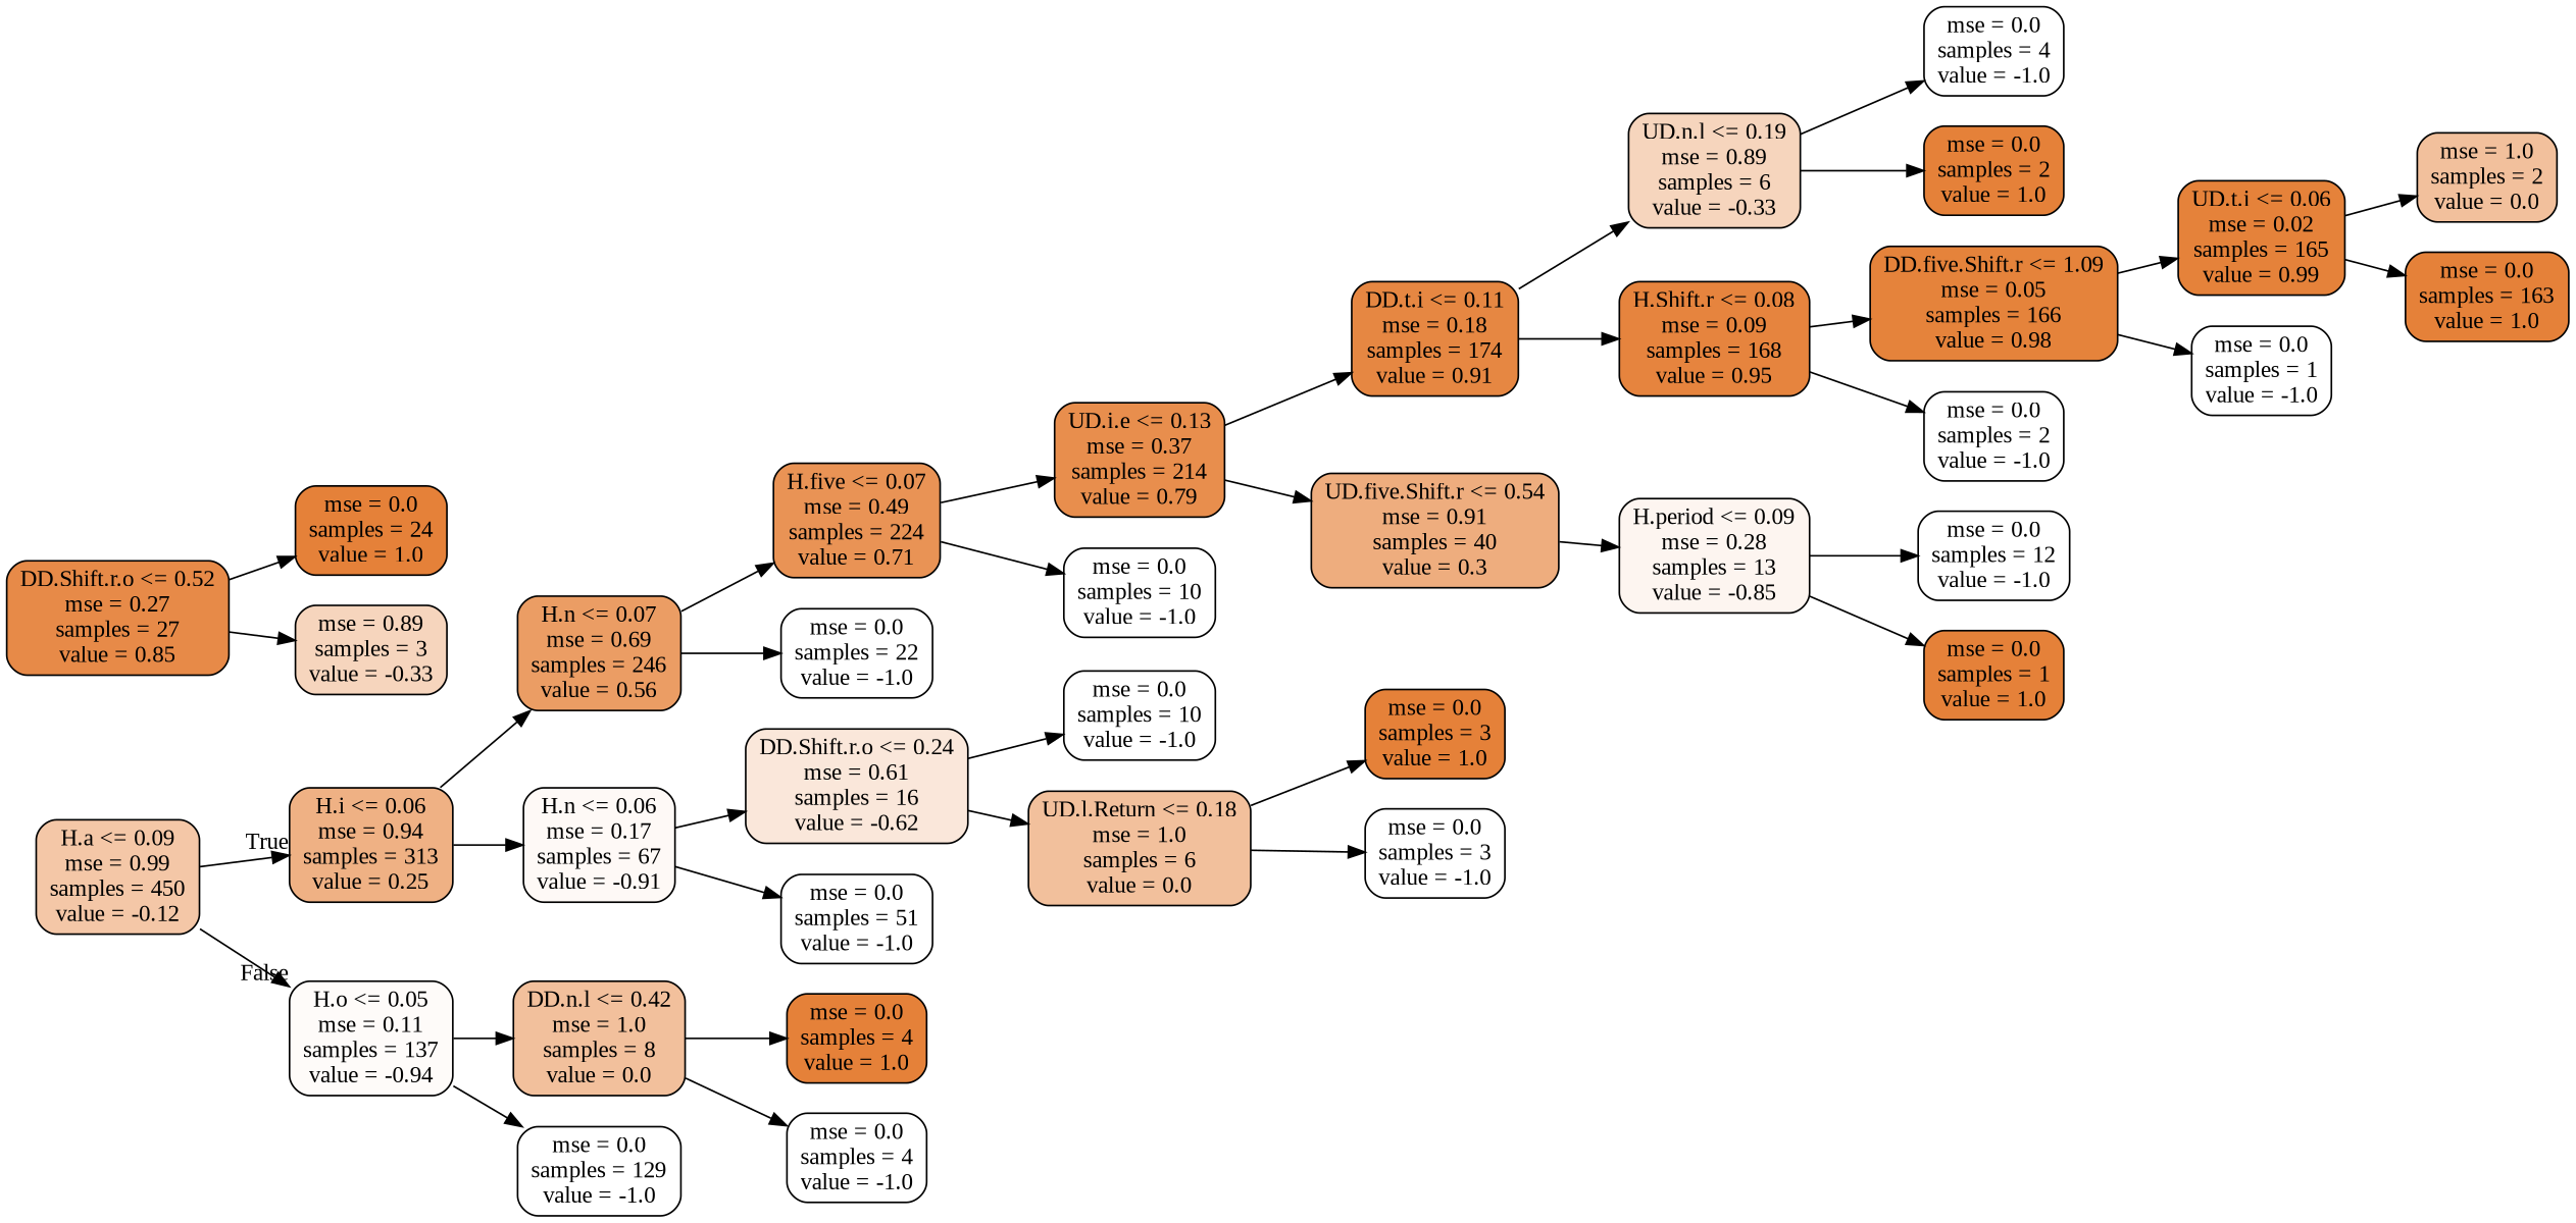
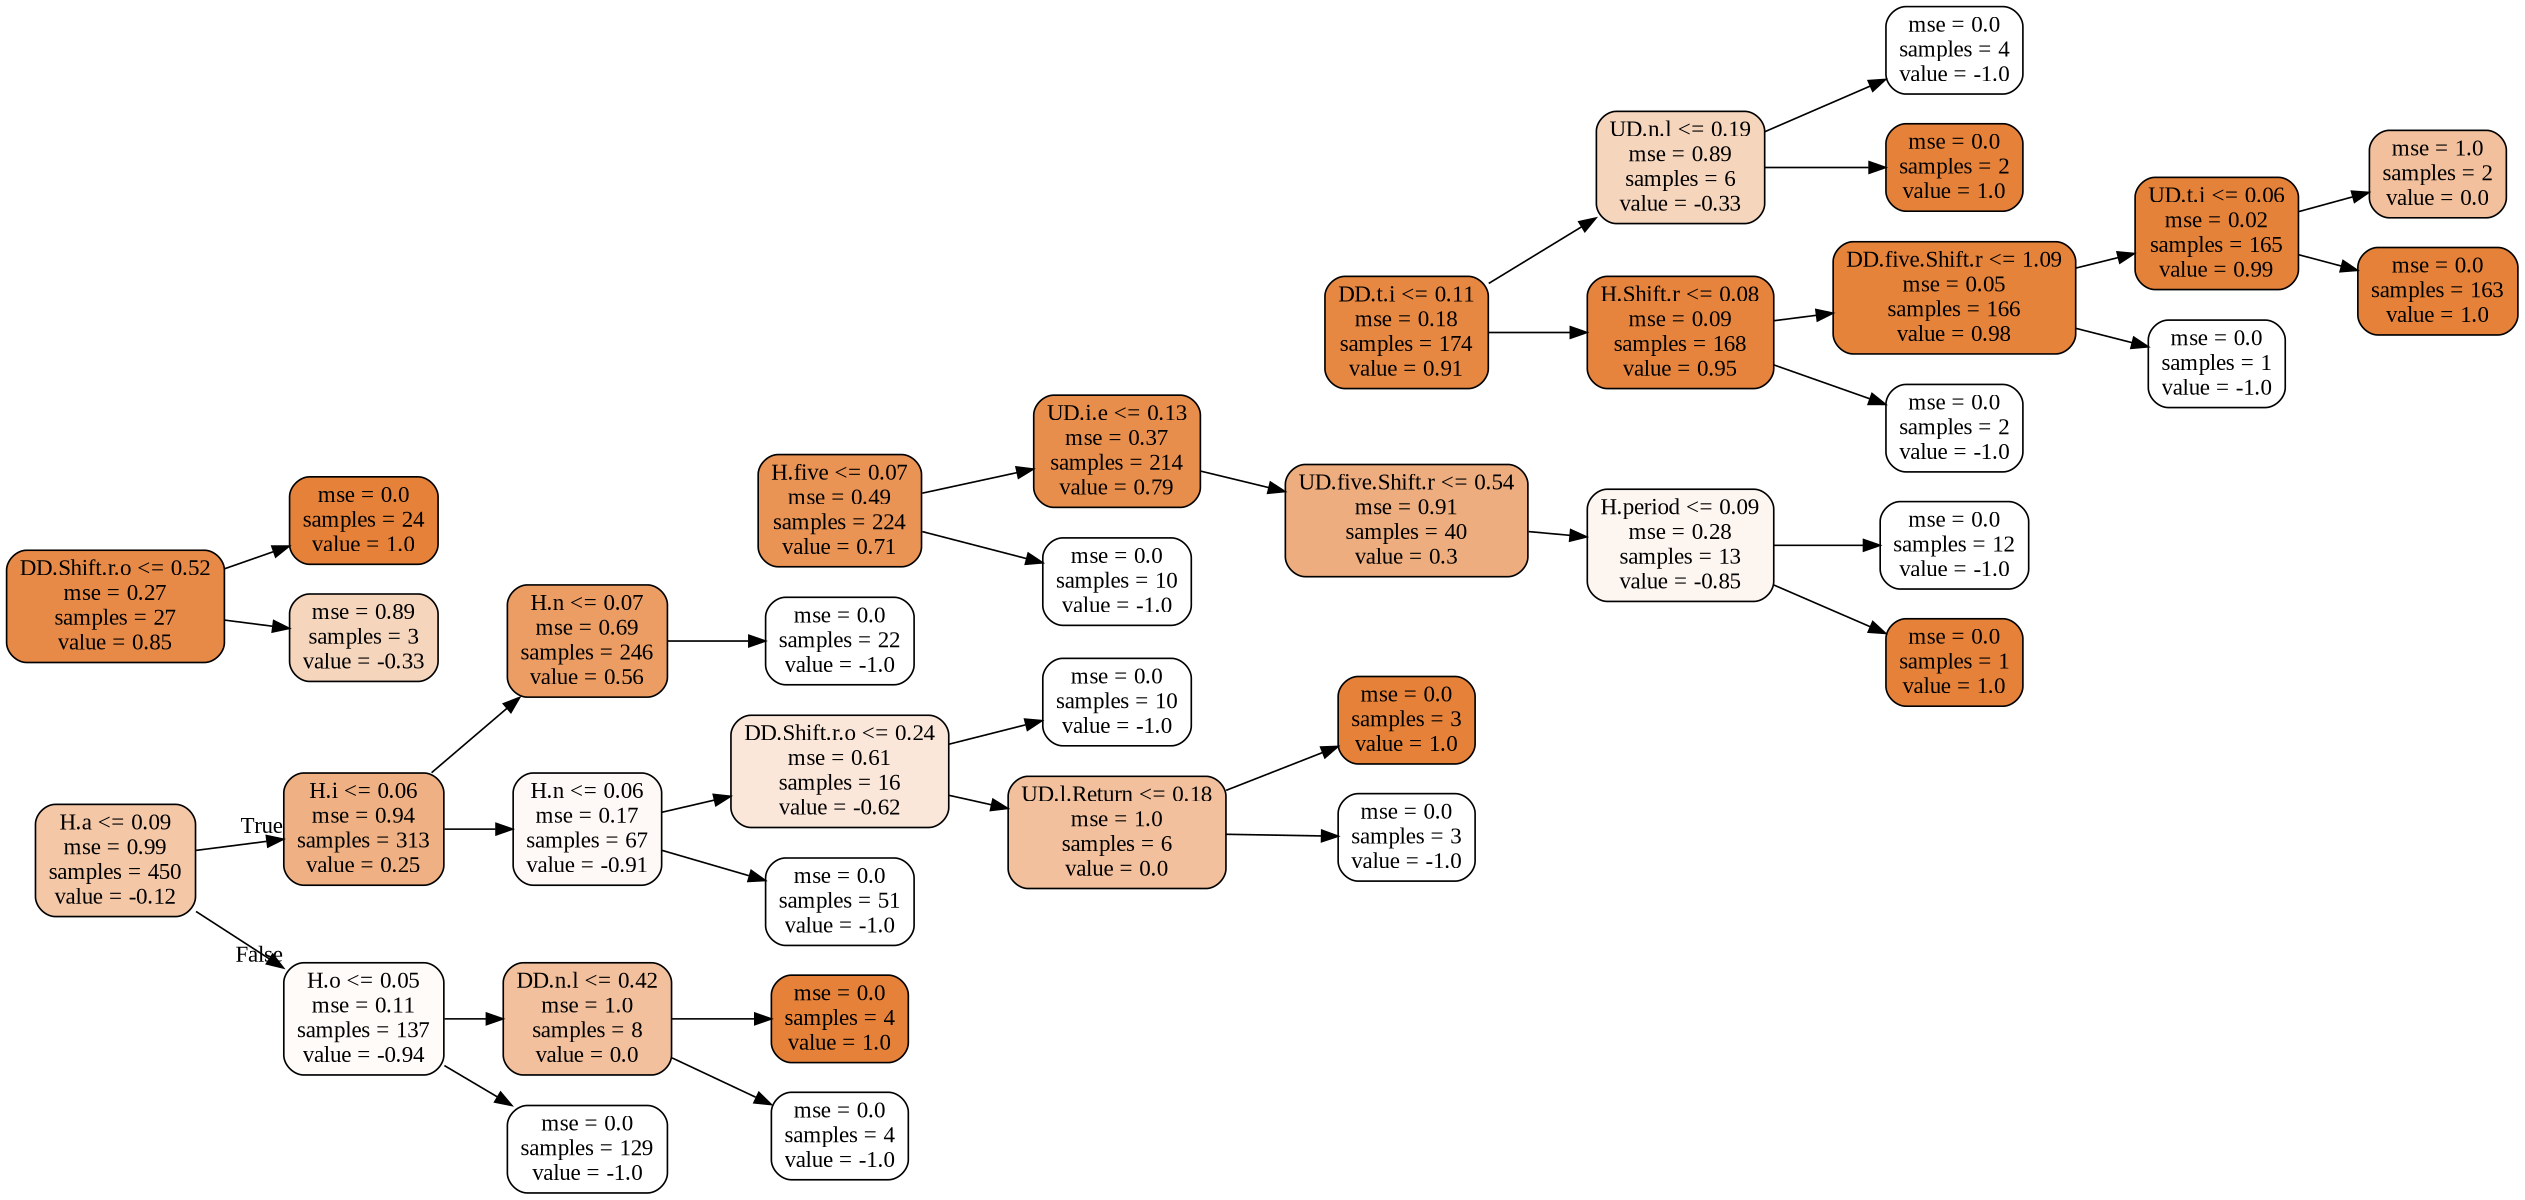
  digraph {
    fontname="Liberation Serif"
    rankdir=LR
    node [color=black fillcolor="#ffffff" fontname="Liberation Serif" shape=box style="filled, rounded"]
    edge [fontname="Liberation Serif"]
    n1 [fillcolor="#f4c7a7" label="H.a <= 0.09\nmse = 0.99\nsamples = 450\nvalue = -0.12"]
    n2 [fillcolor="#efb184" label="H.i <= 0.06\nmse = 0.94\nsamples = 313\nvalue = 0.25"]
    n3 [fillcolor="#fefbf9" label="H.o <= 0.05\nmse = 0.11\nsamples = 137\nvalue = -0.94"]
    n4 [fillcolor="#eb9d64" label="H.n <= 0.07\nmse = 0.69\nsamples = 246\nvalue = 0.56"]
    n5 [fillcolor="#fef9f6" label="H.n <= 0.06\nmse = 0.17\nsamples = 67\nvalue = -0.91"]
    n6 [fillcolor="#f2c09c" label="DD.n.l <= 0.42\nmse = 1.0\nsamples = 8\nvalue = 0.0"]
    n7 [label="mse = 0.0\nsamples = 129\nvalue = -1.0"]
    n8 [fillcolor="#e99355" label="H.five <= 0.07\nmse = 0.49\nsamples = 224\nvalue = 0.71"]
    n9 [label="mse = 0.0\nsamples = 22\nvalue = -1.0"]
    n10 [fillcolor="#fae7da" label="DD.Shift.r.o <= 0.24\nmse = 0.61\nsamples = 16\nvalue = -0.62"]
    n11 [label="mse = 0.0\nsamples = 51\nvalue = -1.0"]
    n12 [fillcolor="#e88e4d" label="UD.i.e <= 0.13\nmse = 0.37\nsamples = 214\nvalue = 0.79"]
    n13 [label="mse = 0.0\nsamples = 10\nvalue = -1.0"]
    n14 [fillcolor="#e68742" label="DD.t.i <= 0.11\nmse = 0.18\nsamples = 174\nvalue = 0.91"]
    n15 [fillcolor="#eead7e" label="UD.five.Shift.r <= 0.54\nmse = 0.91\nsamples = 40\nvalue = 0.3"]
    n16 [fillcolor="#f6d5bd" label="UD.n.l <= 0.19\nmse = 0.89\nsamples = 6\nvalue = -0.33"]
    n17 [fillcolor="#e6843e" label="H.Shift.r <= 0.08\nmse = 0.09\nsamples = 168\nvalue = 0.95"]
    n18 [fillcolor="#fdf5f0" label="H.period <= 0.09\nmse = 0.28\nsamples = 13\nvalue = -0.85"]
    n19 [label="mse = 0.0\nsamples = 4\nvalue = -1.0"]
    n20 [fillcolor="#e58139" label="mse = 0.0\nsamples = 2\nvalue = 1.0"]
    n21 [fillcolor="#e5833b" label="DD.five.Shift.r <= 1.09\nmse = 0.05\nsamples = 166\nvalue = 0.98"]
    n22 [label="mse = 0.0\nsamples = 2\nvalue = -1.0"]
    n23 [fillcolor="#e5823a" label="UD.t.i <= 0.06\nmse = 0.02\nsamples = 165\nvalue = 0.99"]
    n24 [label="mse = 0.0\nsamples = 1\nvalue = -1.0"]
    n25 [fillcolor="#f2c09c" label="mse = 1.0\nsamples = 2\nvalue = 0.0"]
    n26 [fillcolor="#e58139" label="mse = 0.0\nsamples = 163\nvalue = 1.0"]
    n27 [fillcolor="#e78a48" label="DD.Shift.r.o <= 0.52\nmse = 0.27\nsamples = 27\nvalue = 0.85"]
    n28 [fillcolor="#e58139" label="mse = 0.0\nsamples = 24\nvalue = 1.0"]
    n29 [fillcolor="#f6d5bd" label="mse = 0.89\nsamples = 3\nvalue = -0.33"]
    n30 [label="mse = 0.0\nsamples = 12\nvalue = -1.0"]
    n31 [fillcolor="#e58139" label="mse = 0.0\nsamples = 1\nvalue = 1.0"]
    n32 [label="mse = 0.0\nsamples = 10\nvalue = -1.0"]
    n33 [fillcolor="#f2c09c" label="UD.l.Return <= 0.18\nmse = 1.0\nsamples = 6\nvalue = 0.0"]
    n34 [fillcolor="#e58139" label="mse = 0.0\nsamples = 3\nvalue = 1.0"]
    n35 [label="mse = 0.0\nsamples = 3\nvalue = -1.0"]
    n36 [fillcolor="#e58139" label="mse = 0.0\nsamples = 4\nvalue = 1.0"]
    n37 [label="mse = 0.0\nsamples = 4\nvalue = -1.0"]
    n1 -> n2 [headlabel=True labelangle=45 labeldistance=2.5]
    n1 -> n3 [headlabel=False labelangle=-45 labeldistance=2.5]
    n2 -> n4
    n2 -> n5
    n3 -> n6
    n3 -> n7
-   n4 -> n8
    n4 -> n9
    n5 -> n10
    n5 -> n11
    n6 -> n36
    n6 -> n37
    n8 -> n12
    n8 -> n13
    n10 -> n32
    n10 -> n33
-   n12 -> n14
    n12 -> n15
    n14 -> n16
    n14 -> n17
    n15 -> n18
    n16 -> n19
    n16 -> n20
    n17 -> n21
    n17 -> n22
    n18 -> n30
    n18 -> n31
    n21 -> n23
    n21 -> n24
    n23 -> n25
    n23 -> n26
    n27 -> n28
    n27 -> n29
    n33 -> n34
    n33 -> n35
  }
